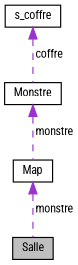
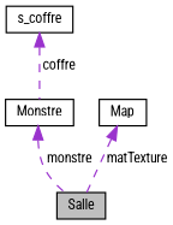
  digraph {
    fontname="Roboto Condensed"
    node [color=black fillcolor=white fontname="Roboto Condensed" fontsize=10 shape=record style=filled]
    edge [color=darkorchid3 dir=back fontname="Roboto Condensed" fontsize=10 labelfontname=Helvetica labelfontsize=10 style=dashed]
    n1 [fillcolor=grey75 fontcolor=black height=0.2 label=Salle width=0.4]
    n2 [height=0.2 label=s_coffre width=0.4]
    n3 [height=0.2 label=Monstre width=0.4]
    n4 [height=0.2 label=Map width=0.4]
    n2 -> n3 [label=" coffre"]
-   n3 -> n4 [label=" monstre"]
-   n4 -> n1 [label=" monstre"]
+   n3 -> n1 [label=" monstre"]
+   n4 -> n1 [label=" matTexture"]
  }
